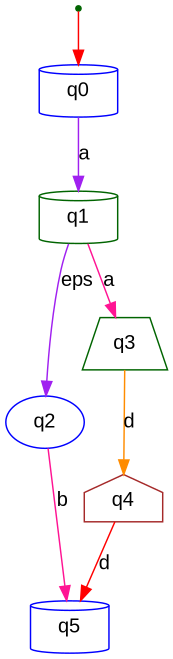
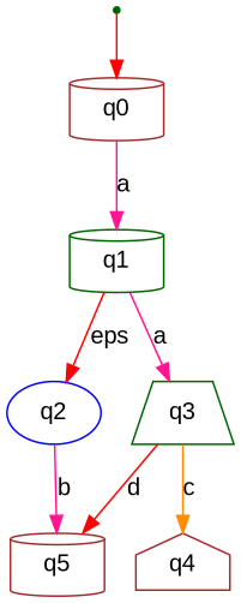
  digraph {
    fontname="Liberation Sans"
    rankdir=TB
    node [color=darkgreen fontname="Liberation Sans" shape=cylinder]
    edge [color=red fontname="Liberation Sans"]
    start [shape=point]
-   q0 [color=blue]
+   q0 [color=brown]
    q1
    q2 [color=blue shape=ellipse]
    q3 [shape=trapezium]
-   q5 [color=blue]
+   q5 [color=brown]
    q4 [color=brown shape=house]
    start -> q0
-   q0 -> q1 [color=purple label=a]
-   q1 -> q2 [color=purple label=eps]
+   q0 -> q1 [color=deeppink label=a]
+   q1 -> q2 [label=eps]
    q1 -> q3 [color=deeppink label=a]
    q2 -> q5 [color=deeppink label=b]
-   q3 -> q4 [color=darkorange label=d]
-   q4 -> q5 [label=d]
+   q3 -> q4 [color=darkorange label=c]
+   q3 -> q5 [label=d]
  }
